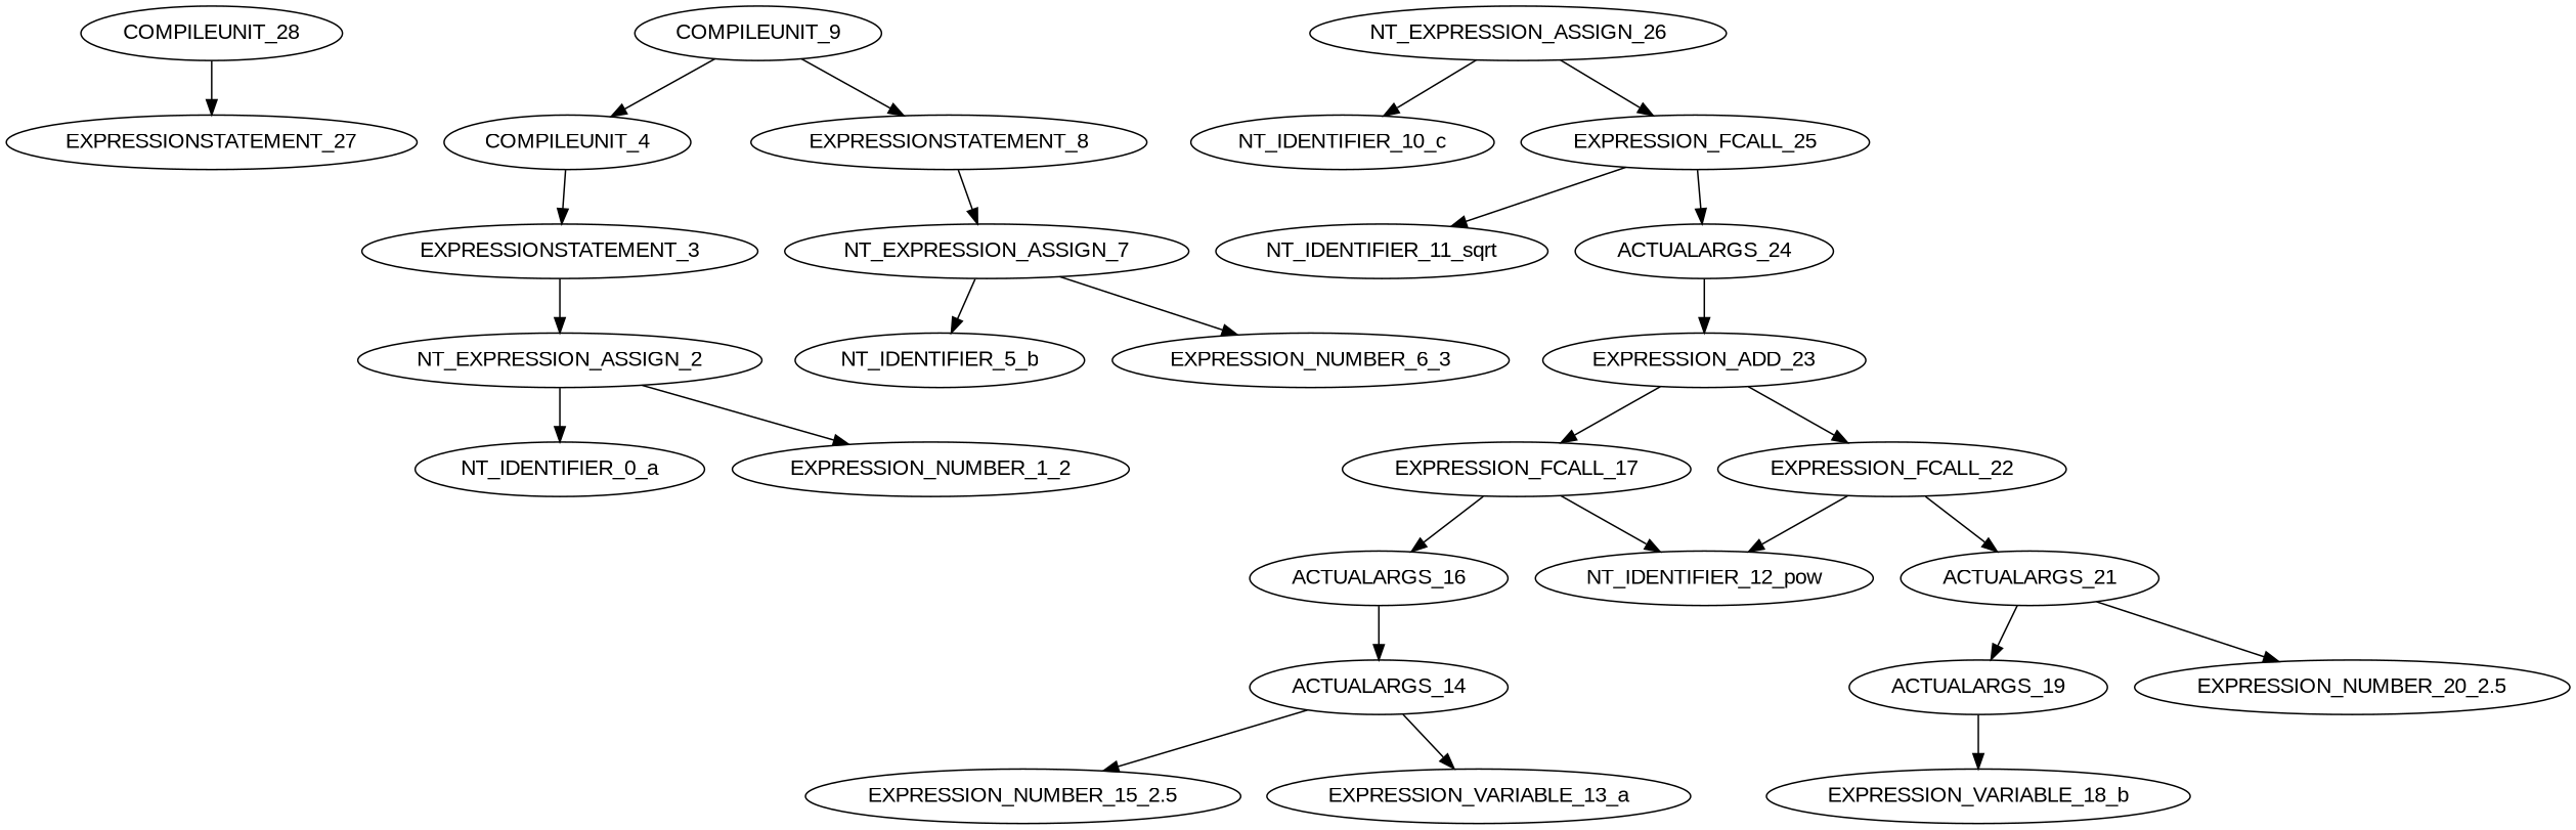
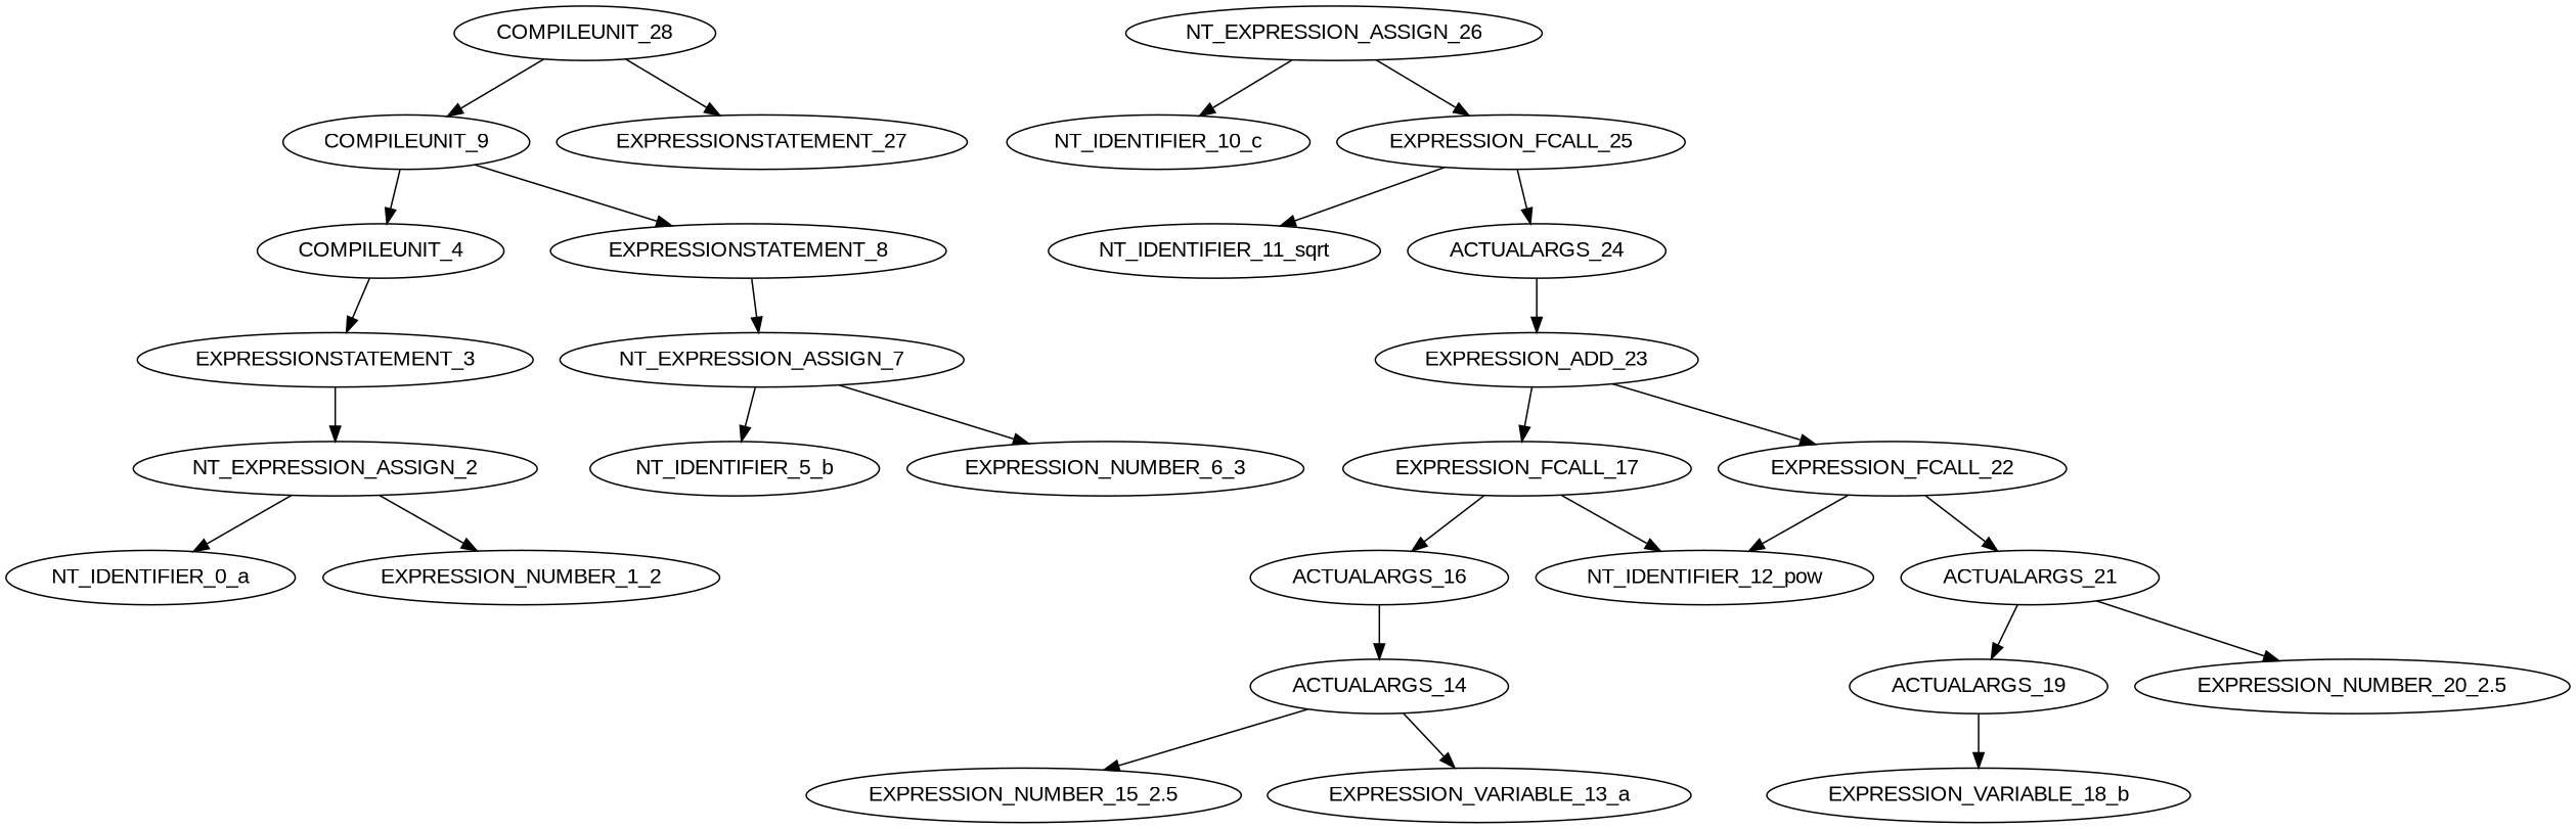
  digraph {
    fontname="Liberation Sans"
    node [fontname="Liberation Sans"]
    edge [fontname="Liberation Sans"]
    COMPILEUNIT_28
    COMPILEUNIT_9
    EXPRESSIONSTATEMENT_27
    COMPILEUNIT_4
    EXPRESSIONSTATEMENT_8
    EXPRESSIONSTATEMENT_3
    NT_EXPRESSION_ASSIGN_7
    NT_EXPRESSION_ASSIGN_2
    NT_IDENTIFIER_0_a
    EXPRESSION_NUMBER_1_2
    NT_IDENTIFIER_5_b
    EXPRESSION_NUMBER_6_3
    NT_EXPRESSION_ASSIGN_26
    NT_IDENTIFIER_10_c
    EXPRESSION_FCALL_25
    NT_IDENTIFIER_11_sqrt
    ACTUALARGS_24
    EXPRESSION_ADD_23
    EXPRESSION_FCALL_17
    EXPRESSION_FCALL_22
    NT_IDENTIFIER_12_pow
    ACTUALARGS_16
    ACTUALARGS_21
    ACTUALARGS_14
    "EXPRESSION_NUMBER_15_2.5"
    EXPRESSION_VARIABLE_13_a
    ACTUALARGS_19
    "EXPRESSION_NUMBER_20_2.5"
    EXPRESSION_VARIABLE_18_b
+   COMPILEUNIT_28 -> COMPILEUNIT_9
    COMPILEUNIT_28 -> EXPRESSIONSTATEMENT_27
    COMPILEUNIT_9 -> COMPILEUNIT_4
    COMPILEUNIT_9 -> EXPRESSIONSTATEMENT_8
    COMPILEUNIT_4 -> EXPRESSIONSTATEMENT_3
    EXPRESSIONSTATEMENT_8 -> NT_EXPRESSION_ASSIGN_7
    EXPRESSIONSTATEMENT_3 -> NT_EXPRESSION_ASSIGN_2
    NT_EXPRESSION_ASSIGN_7 -> NT_IDENTIFIER_5_b
    NT_EXPRESSION_ASSIGN_7 -> EXPRESSION_NUMBER_6_3
    NT_EXPRESSION_ASSIGN_2 -> NT_IDENTIFIER_0_a
    NT_EXPRESSION_ASSIGN_2 -> EXPRESSION_NUMBER_1_2
    NT_EXPRESSION_ASSIGN_26 -> NT_IDENTIFIER_10_c
    NT_EXPRESSION_ASSIGN_26 -> EXPRESSION_FCALL_25
    EXPRESSION_FCALL_25 -> NT_IDENTIFIER_11_sqrt
    EXPRESSION_FCALL_25 -> ACTUALARGS_24
    ACTUALARGS_24 -> EXPRESSION_ADD_23
    EXPRESSION_ADD_23 -> EXPRESSION_FCALL_17
    EXPRESSION_ADD_23 -> EXPRESSION_FCALL_22
    EXPRESSION_FCALL_17 -> NT_IDENTIFIER_12_pow
    EXPRESSION_FCALL_17 -> ACTUALARGS_16
    EXPRESSION_FCALL_22 -> NT_IDENTIFIER_12_pow
    EXPRESSION_FCALL_22 -> ACTUALARGS_21
    ACTUALARGS_16 -> ACTUALARGS_14
    ACTUALARGS_21 -> ACTUALARGS_19
    ACTUALARGS_21 -> "EXPRESSION_NUMBER_20_2.5"
    ACTUALARGS_14 -> "EXPRESSION_NUMBER_15_2.5"
    ACTUALARGS_14 -> EXPRESSION_VARIABLE_13_a
    ACTUALARGS_19 -> EXPRESSION_VARIABLE_18_b
  }
